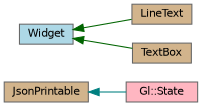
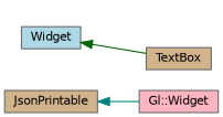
  digraph {
    rankdir=LR
    node [color=gray40 fillcolor=tan fontname=Helvetica fontsize=10 shape=box style=filled]
    edge [color=darkgreen dir=back fontname=Helvetica fontsize=10 labelfontname=Helvetica labelfontsize=10 style=solid]
    n1 [fontcolor=black height=0.2 label=JsonPrintable width=0.4]
-   n2 [fillcolor=lightpink height=0.2 label="Gl::State" width=0.4]
+   n2 [fillcolor=lightpink height=0.2 label="Gl::Widget" width=0.4]
    n3 [fillcolor=lightblue height=0.2 label=Widget width=0.4]
-   n4 [height=0.2 label=LineText width=0.4]
    n5 [height=0.2 label=TextBox width=0.4]
    n1 -> n2 [color=teal]
-   n3 -> n4
    n3 -> n5
  }
